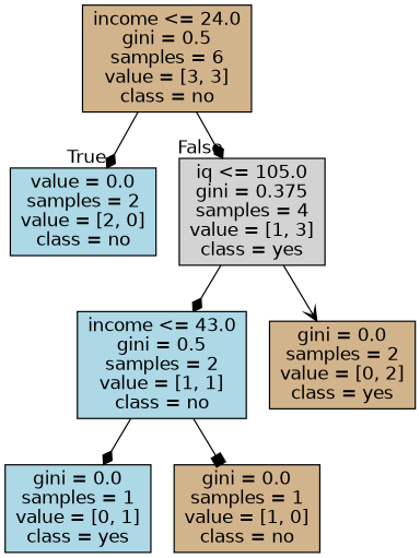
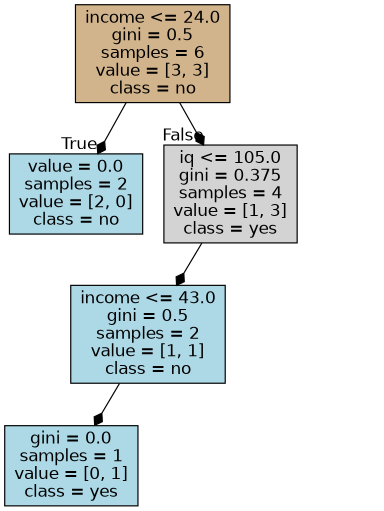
  digraph {
    node [fillcolor=tan fontname=helvetica shape=box style=filled]
    edge [arrowhead=diamond fontname=helvetica]
    n1 [label="income <= 24.0\ngini = 0.5\nsamples = 6\nvalue = [3, 3]\nclass = no"]
    n2 [fillcolor=lightblue label="value = 0.0\nsamples = 2\nvalue = [2, 0]\nclass = no"]
    n3 [fillcolor=lightgrey label="iq <= 105.0\ngini = 0.375\nsamples = 4\nvalue = [1, 3]\nclass = yes"]
    n4 [fillcolor=lightblue label="income <= 43.0\ngini = 0.5\nsamples = 2\nvalue = [1, 1]\nclass = no"]
-   n5 [label="gini = 0.0\nsamples = 2\nvalue = [0, 2]\nclass = yes"]
    n6 [fillcolor=lightblue label="gini = 0.0\nsamples = 1\nvalue = [0, 1]\nclass = yes"]
-   n7 [label="gini = 0.0\nsamples = 1\nvalue = [1, 0]\nclass = no"]
    n1 -> n2 [headlabel=True labelangle=45 labeldistance=2.5]
    n1 -> n3 [headlabel=False labelangle=-45 labeldistance=2.5]
    n3 -> n4
-   n3 -> n5 [arrowhead=vee]
    n4 -> n6
-   n4 -> n7 [arrowhead=box]
  }
